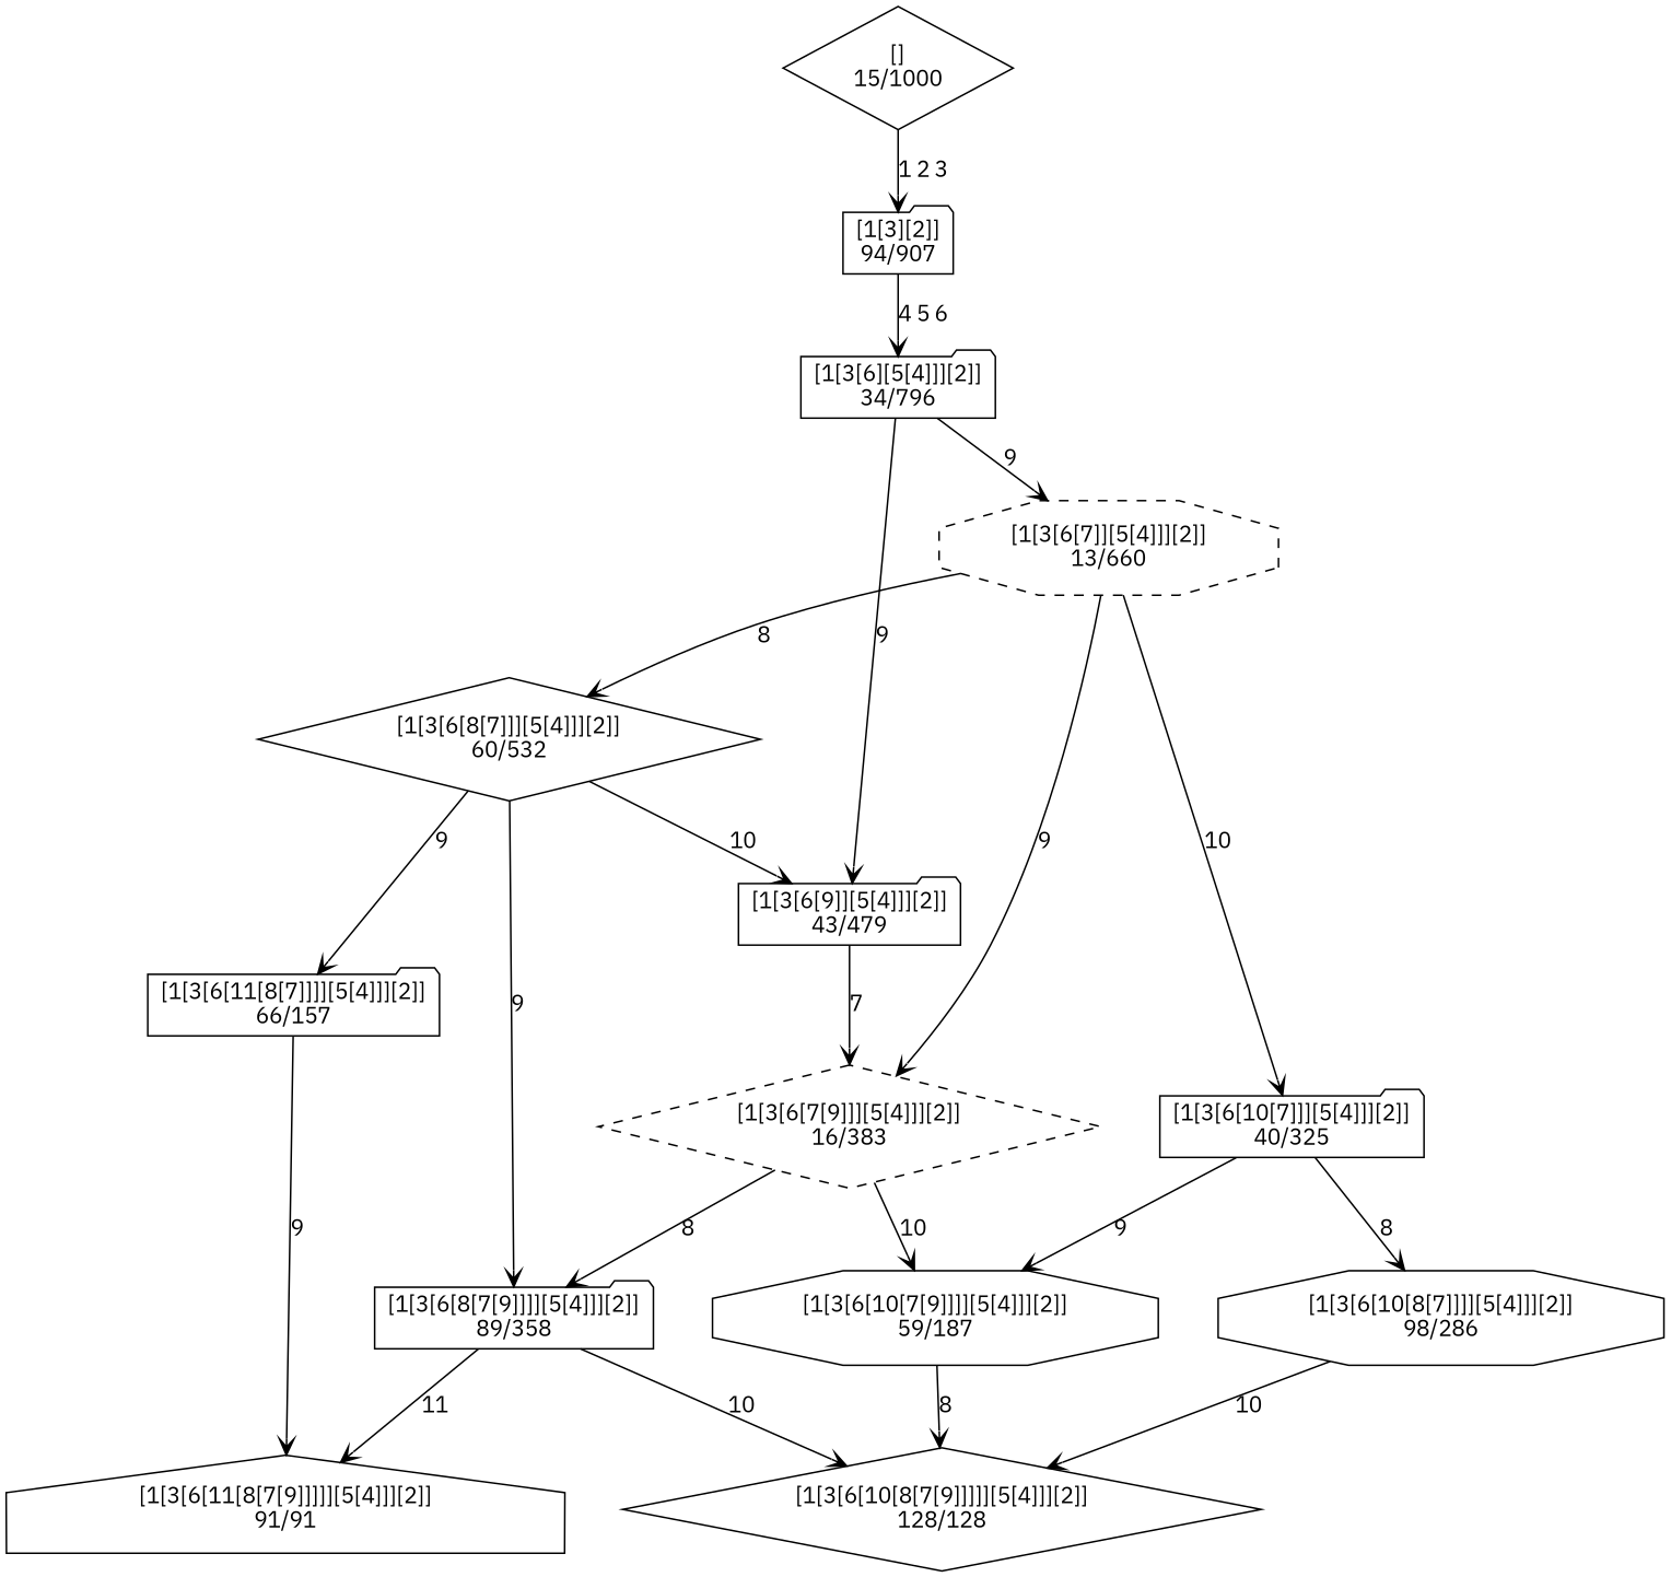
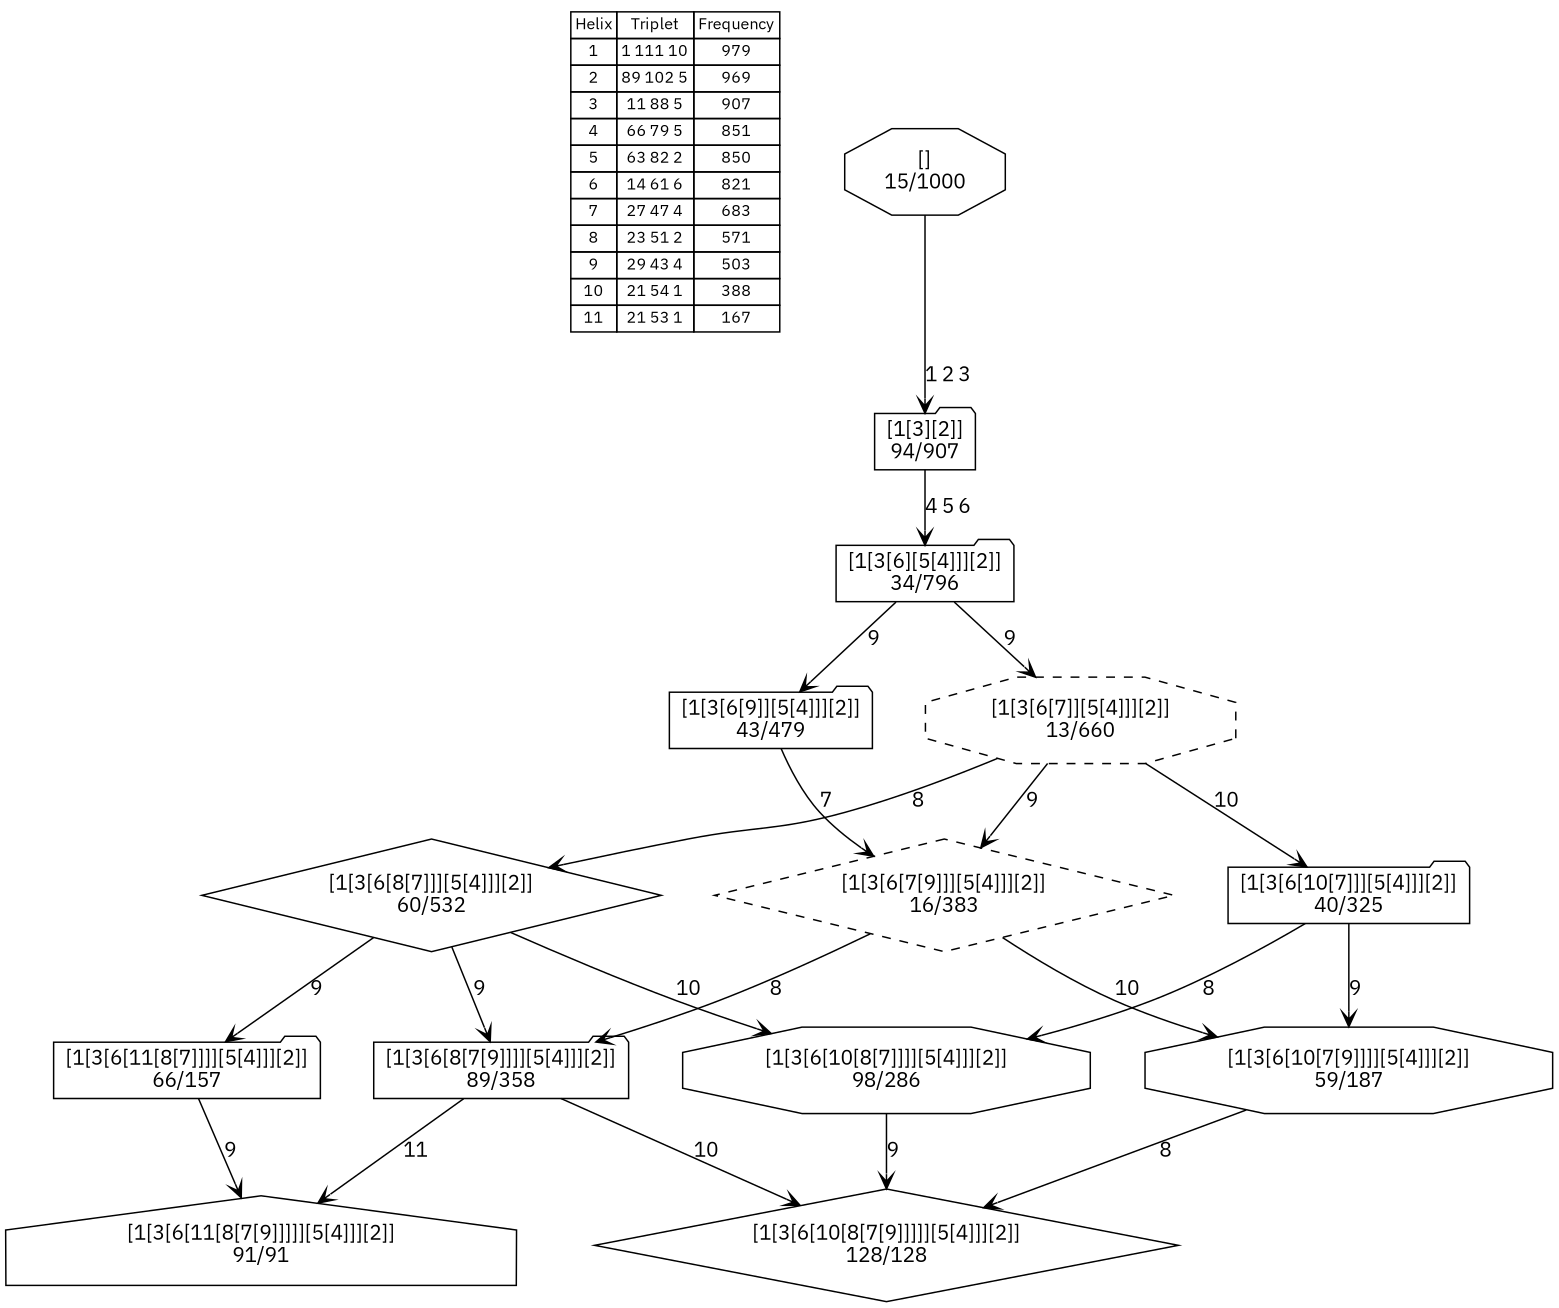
  digraph {
    fontname="IBM Plex Sans"
    nodesep=0.5
    node [fontname="IBM Plex Sans" shape=folder]
    edge [arrowhead=vee fontname="IBM Plex Sans"]
+   n1 [fontsize=11 label=< <table border="0" cellborder="1" cellspacing="0"><tr><td>Helix</td><td>Triplet</td><td>Frequency</td></tr> <tr><td>1</td><td>1 111 10</td><td>979</td></tr> <tr><td>2</td><td>89 102 5</td><td>969</td></tr> <tr><td>3</td><td>11 88 5</td><td>907</td></tr> <tr><td>4</td><td>66 79 5</td><td>851</td></tr> <tr><td>5</td><td>63 82 2</td><td>850</td></tr> <tr><td>6</td><td>14 61 6</td><td>821</td></tr> <tr><td>7</td><td>27 47 4</td><td>683</td></tr> <tr><td>8</td><td>23 51 2</td><td>571</td></tr> <tr><td>9</td><td>29 43 4</td><td>503</td></tr> <tr><td>10</td><td>21 54 1</td><td>388</td></tr> <tr><td>11</td><td>21 53 1</td><td>167</td></tr> </table>> shape=plaintext]
    n2 [label="[1[3[6[10[8[7[9]]]]][5[4]]][2]]\n128/128" shape=diamond]
    n3 [label="[1[3[6[10[8[7]]]][5[4]]][2]]\n98/286" shape=octagon]
    n4 [label="[1[3][2]]\n94/907"]
    n5 [label="[1[3[6][5[4]]][2]]\n34/796"]
    n6 [label="[1[3[6[9]][5[4]]][2]]\n43/479"]
    n7 [label="[1[3[6[7]][5[4]]][2]]\n13/660" shape=octagon style=dashed]
    n8 [label="[1[3[6[11[8[7[9]]]]][5[4]]][2]]\n91/91" shape=house]
    n9 [label="[1[3[6[8[7[9]]]][5[4]]][2]]\n89/358"]
    n10 [label="[1[3[6[11[8[7]]]][5[4]]][2]]\n66/157"]
    n11 [label="[1[3[6[8[7]]][5[4]]][2]]\n60/532" shape=diamond]
    n12 [label="[1[3[6[10[7[9]]]][5[4]]][2]]\n59/187" shape=octagon]
    n13 [label="[1[3[6[7[9]]][5[4]]][2]]\n16/383" shape=diamond style=dashed]
    n14 [label="[1[3[6[10[7]]][5[4]]][2]]\n40/325"]
-   n15 [label="[]\n15/1000" shape=diamond]
-   n3 -> n2 [label="10 "]
+   n15 [label="[]\n15/1000" shape=octagon]
+   n3 -> n2 [label="9 "]
    n4 -> n5 [label="4 5 6 "]
    n5 -> n6 [label="9 "]
    n5 -> n7 [label="9 "]
    n6 -> n13 [label="7 "]
    n7 -> n11 [label="8 "]
    n7 -> n13 [label="9 "]
    n7 -> n14 [label="10 "]
    n9 -> n2 [label="10 "]
    n9 -> n8 [label="11 "]
    n10 -> n8 [label="9 "]
-   n11 -> n6 [label="10 "]
+   n11 -> n3 [label="10 "]
    n11 -> n9 [label="9 "]
    n11 -> n10 [label="9 "]
    n12 -> n2 [label="8 "]
    n13 -> n9 [label="8 "]
    n13 -> n12 [label="10 "]
    n14 -> n3 [label="8 "]
    n14 -> n12 [label="9 "]
    n15 -> n4 [label="1 2 3 "]
  }
